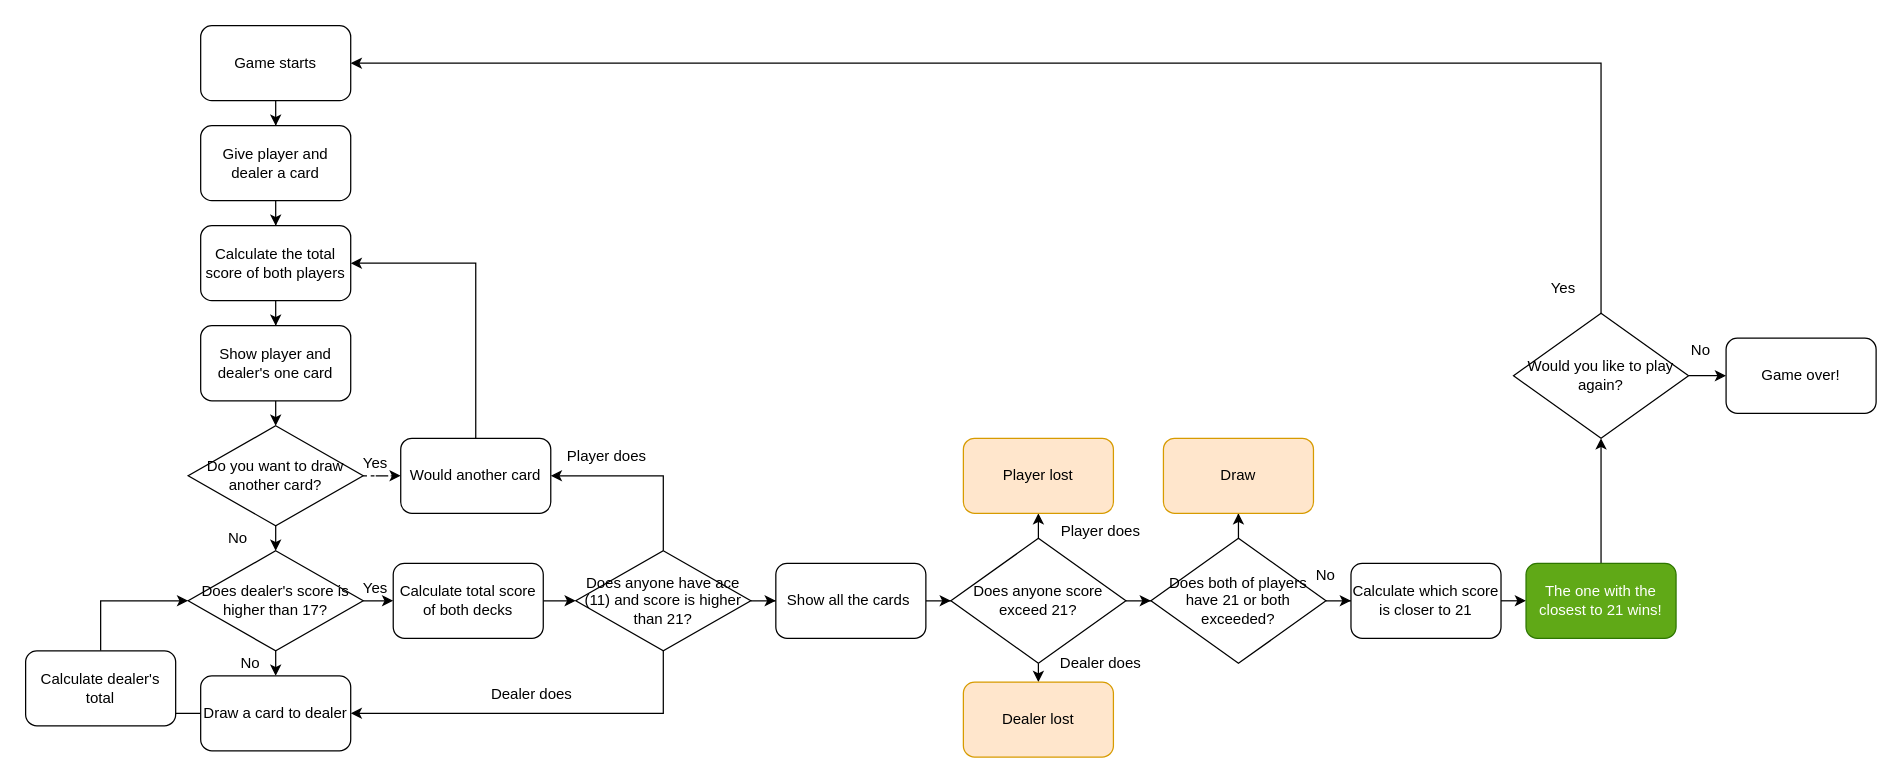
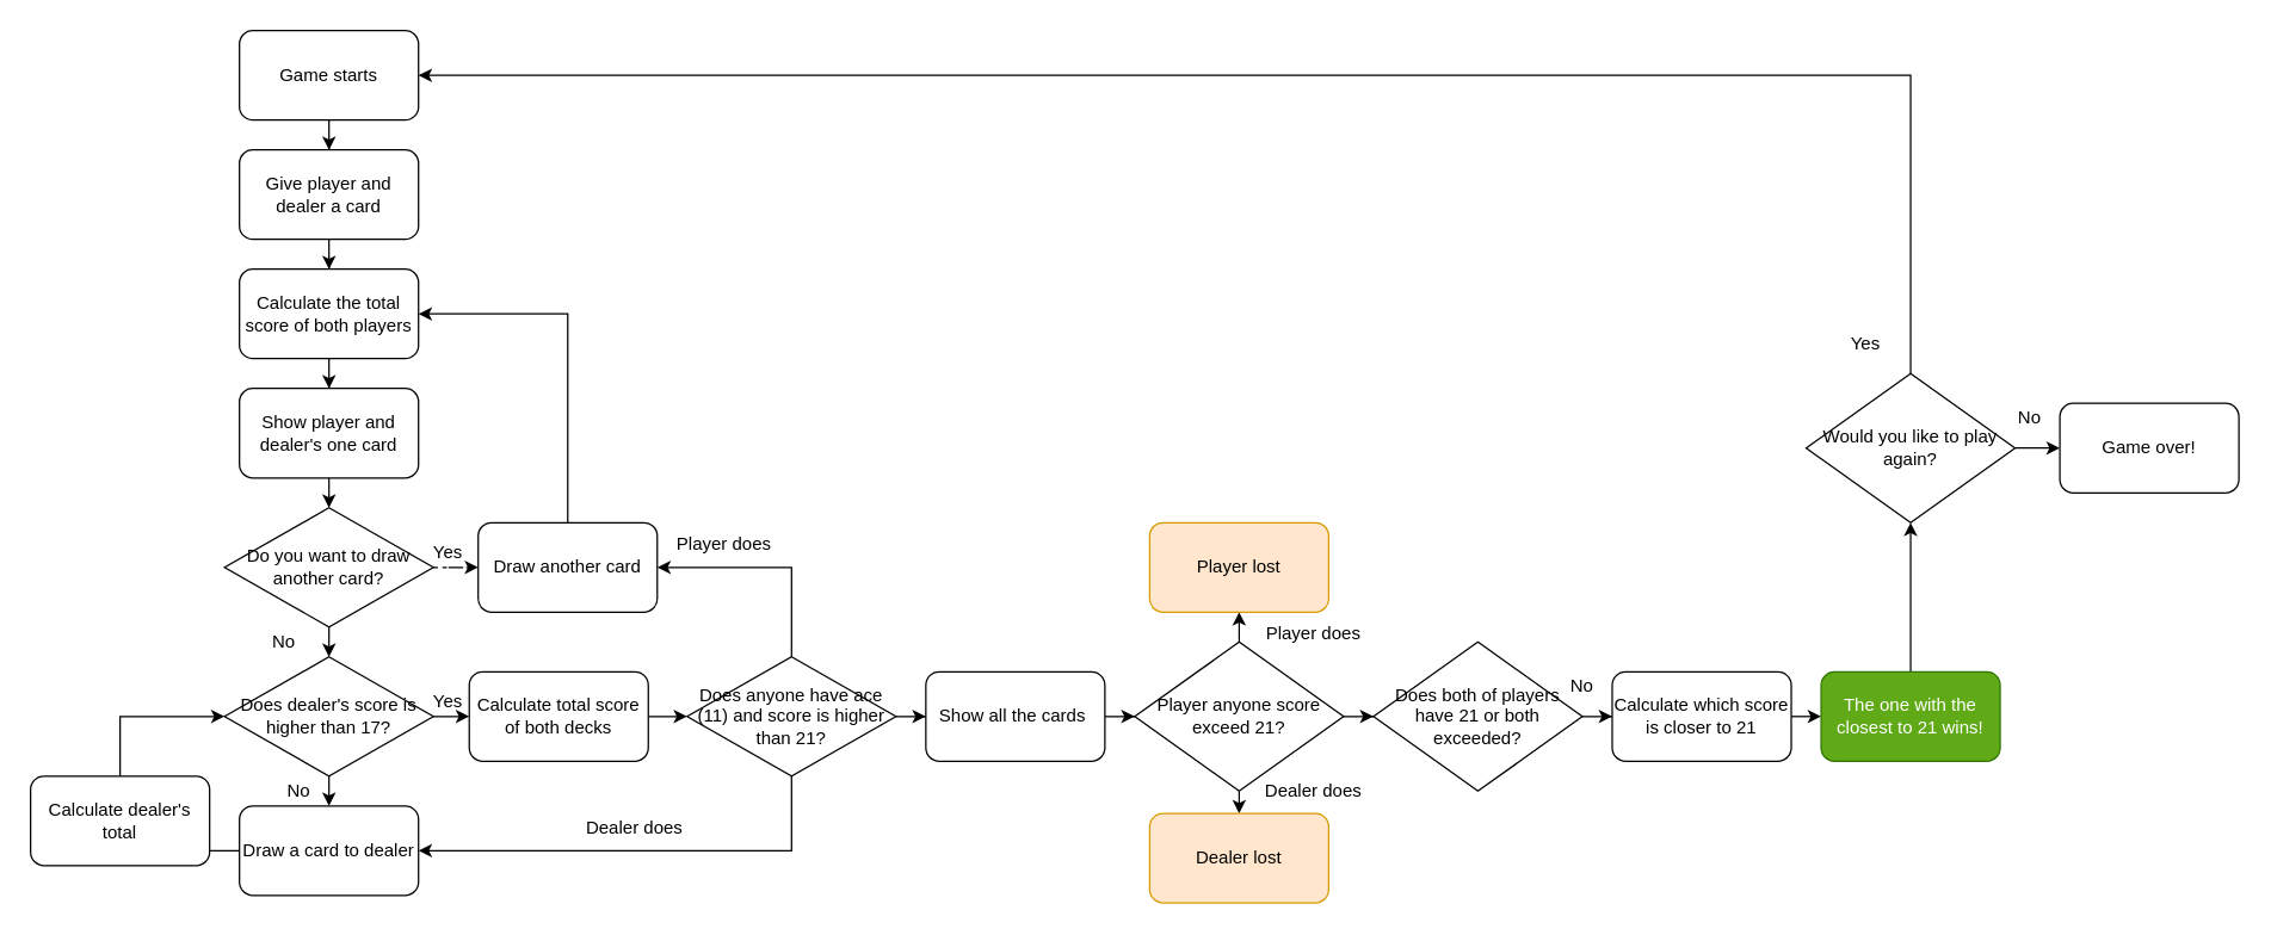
  <mxCell id="0" />
  <mxCell id="1" parent="0" />
  <mxCell id="2" style="edgeStyle=orthogonalEdgeStyle;rounded=0;orthogonalLoop=1;jettySize=auto;html=1;entryX=0.5;entryY=0;entryDx=0;entryDy=0;" edge="1" parent="1" source="3" target="5"><mxGeometry relative="1" as="geometry" /></mxCell>
  <mxCell id="3" value="Game starts&lt;br&gt;" style="rounded=1;whiteSpace=wrap;html=1;" vertex="1" parent="1"><mxGeometry x="160" y="20" width="120" height="60" as="geometry" /></mxCell>
  <mxCell id="4" style="edgeStyle=orthogonalEdgeStyle;rounded=0;orthogonalLoop=1;jettySize=auto;html=1;entryX=0.5;entryY=0;entryDx=0;entryDy=0;" edge="1" parent="1" source="5" target="8"><mxGeometry relative="1" as="geometry" /></mxCell>
  <mxCell id="5" value="Give player and dealer a card" style="rounded=1;whiteSpace=wrap;html=1;" vertex="1" parent="1"><mxGeometry x="160" y="100" width="120" height="60" as="geometry" /></mxCell>
  <mxCell id="6" style="edgeStyle=orthogonalEdgeStyle;rounded=0;orthogonalLoop=1;jettySize=auto;html=1;exitX=0.5;exitY=1;exitDx=0;exitDy=0;entryX=0.5;entryY=0;entryDx=0;entryDy=0;" edge="1" parent="1" target="11"><mxGeometry relative="1" as="geometry"><mxPoint x="220" y="320" as="sourcePoint" /></mxGeometry></mxCell>
  <mxCell id="7" style="edgeStyle=orthogonalEdgeStyle;rounded=0;orthogonalLoop=1;jettySize=auto;html=1;entryX=0.5;entryY=0;entryDx=0;entryDy=0;" edge="1" parent="1" source="8" target="16"><mxGeometry relative="1" as="geometry" /></mxCell>
  <mxCell id="8" value="Calculate the total score of both players" style="rounded=1;whiteSpace=wrap;html=1;" vertex="1" parent="1"><mxGeometry x="160" y="180" width="120" height="60" as="geometry" /></mxCell>
  <mxCell id="9" style="edgeStyle=orthogonalEdgeStyle;rounded=0;orthogonalLoop=1;jettySize=auto;html=1;entryX=0;entryY=0.5;entryDx=0;entryDy=0;dashed=1;" edge="1" parent="1" source="11" target="14"><mxGeometry relative="1" as="geometry" /></mxCell>
  <mxCell id="10" style="edgeStyle=orthogonalEdgeStyle;rounded=0;orthogonalLoop=1;jettySize=auto;html=1;" edge="1" parent="1" source="11"><mxGeometry relative="1" as="geometry"><mxPoint x="220" y="440" as="targetPoint" /></mxGeometry></mxCell>
  <mxCell id="11" value="Do you want to draw another card?" style="rhombus;whiteSpace=wrap;html=1;" vertex="1" parent="1"><mxGeometry x="150" y="340" width="140" height="80" as="geometry" /></mxCell>
  <mxCell id="12" value="Yes" style="text;html=1;strokeColor=none;fillColor=none;align=center;verticalAlign=middle;whiteSpace=wrap;rounded=0;" vertex="1" parent="1"><mxGeometry x="280" y="360" width="40" height="20" as="geometry" /></mxCell>
  <mxCell id="13" style="edgeStyle=orthogonalEdgeStyle;rounded=0;orthogonalLoop=1;jettySize=auto;html=1;entryX=1;entryY=0.5;entryDx=0;entryDy=0;" edge="1" parent="1" source="14" target="8"><mxGeometry relative="1" as="geometry"><mxPoint x="390" y="210" as="targetPoint" /><Array as="points"><mxPoint x="380" y="210" /></Array></mxGeometry></mxCell>
- <mxCell id="14" value="Would another card" style="rounded=1;whiteSpace=wrap;html=1;" vertex="1" parent="1"><mxGeometry x="320" y="350" width="120" height="60" as="geometry" /></mxCell>
+ <mxCell id="14" value="Draw another card" style="rounded=1;whiteSpace=wrap;html=1;" vertex="1" parent="1"><mxGeometry x="320" y="350" width="120" height="60" as="geometry" /></mxCell>
  <mxCell id="15" value="No" style="text;html=1;strokeColor=none;fillColor=none;align=center;verticalAlign=middle;whiteSpace=wrap;rounded=0;" vertex="1" parent="1"><mxGeometry x="170" y="420" width="40" height="20" as="geometry" /></mxCell>
  <mxCell id="16" value="Show player and dealer's one card" style="rounded=1;whiteSpace=wrap;html=1;" vertex="1" parent="1"><mxGeometry x="160" y="260" width="120" height="60" as="geometry" /></mxCell>
  <mxCell id="17" style="edgeStyle=orthogonalEdgeStyle;rounded=0;orthogonalLoop=1;jettySize=auto;html=1;" edge="1" parent="1" source="19"><mxGeometry relative="1" as="geometry"><mxPoint x="220" y="540" as="targetPoint" /></mxGeometry></mxCell>
  <mxCell id="18" style="edgeStyle=orthogonalEdgeStyle;rounded=0;orthogonalLoop=1;jettySize=auto;html=1;entryX=0;entryY=0.5;entryDx=0;entryDy=0;" edge="1" parent="1" source="19" target="27"><mxGeometry relative="1" as="geometry"><mxPoint x="310" y="480" as="targetPoint" /></mxGeometry></mxCell>
  <mxCell id="19" value="Does dealer's score is higher than 17?" style="rhombus;whiteSpace=wrap;html=1;" vertex="1" parent="1"><mxGeometry x="150" y="440" width="140" height="80" as="geometry" /></mxCell>
  <mxCell id="20" value="No" style="text;html=1;strokeColor=none;fillColor=none;align=center;verticalAlign=middle;whiteSpace=wrap;rounded=0;" vertex="1" parent="1"><mxGeometry x="180" y="520" width="40" height="20" as="geometry" /></mxCell>
  <mxCell id="21" style="edgeStyle=orthogonalEdgeStyle;rounded=0;orthogonalLoop=1;jettySize=auto;html=1;entryX=0.5;entryY=1;entryDx=0;entryDy=0;" edge="1" parent="1" source="22" target="24"><mxGeometry relative="1" as="geometry"><mxPoint x="140" y="570" as="targetPoint" /><Array as="points"><mxPoint x="80" y="570" /></Array></mxGeometry></mxCell>
  <mxCell id="22" value="Draw a card to dealer" style="rounded=1;whiteSpace=wrap;html=1;" vertex="1" parent="1"><mxGeometry x="160" y="540" width="120" height="60" as="geometry" /></mxCell>
  <mxCell id="23" style="edgeStyle=orthogonalEdgeStyle;rounded=0;orthogonalLoop=1;jettySize=auto;html=1;entryX=0;entryY=0.5;entryDx=0;entryDy=0;" edge="1" parent="1" source="24" target="19"><mxGeometry relative="1" as="geometry"><Array as="points"><mxPoint x="80" y="480" /></Array></mxGeometry></mxCell>
  <mxCell id="24" value="Calculate dealer's total" style="rounded=1;whiteSpace=wrap;html=1;" vertex="1" parent="1"><mxGeometry x="20" y="520" width="120" height="60" as="geometry" /></mxCell>
  <mxCell id="25" value="Yes" style="text;html=1;strokeColor=none;fillColor=none;align=center;verticalAlign=middle;whiteSpace=wrap;rounded=0;" vertex="1" parent="1"><mxGeometry x="280" y="460" width="40" height="20" as="geometry" /></mxCell>
  <mxCell id="26" style="edgeStyle=orthogonalEdgeStyle;rounded=0;orthogonalLoop=1;jettySize=auto;html=1;entryX=0;entryY=0.5;entryDx=0;entryDy=0;" edge="1" parent="1" source="27" target="31"><mxGeometry relative="1" as="geometry" /></mxCell>
  <mxCell id="27" value="Calculate total score of both decks" style="rounded=1;whiteSpace=wrap;html=1;" vertex="1" parent="1"><mxGeometry x="314" y="450" width="120" height="60" as="geometry" /></mxCell>
  <mxCell id="28" style="edgeStyle=orthogonalEdgeStyle;rounded=0;orthogonalLoop=1;jettySize=auto;html=1;entryX=1;entryY=0.5;entryDx=0;entryDy=0;" edge="1" parent="1" source="31" target="14"><mxGeometry relative="1" as="geometry"><mxPoint x="530" y="390" as="targetPoint" /><Array as="points"><mxPoint x="530" y="380" /></Array></mxGeometry></mxCell>
  <mxCell id="29" style="edgeStyle=orthogonalEdgeStyle;rounded=0;orthogonalLoop=1;jettySize=auto;html=1;entryX=1;entryY=0.5;entryDx=0;entryDy=0;" edge="1" parent="1" source="31" target="22"><mxGeometry relative="1" as="geometry"><Array as="points"><mxPoint x="530" y="570" /></Array></mxGeometry></mxCell>
  <mxCell id="30" style="edgeStyle=orthogonalEdgeStyle;rounded=0;orthogonalLoop=1;jettySize=auto;html=1;entryX=0;entryY=0.5;entryDx=0;entryDy=0;" edge="1" parent="1" source="31" target="35"><mxGeometry relative="1" as="geometry" /></mxCell>
  <mxCell id="31" value="Does anyone have ace (11) and score is higher than 21?" style="rhombus;whiteSpace=wrap;html=1;" vertex="1" parent="1"><mxGeometry x="460" y="440" width="140" height="80" as="geometry" /></mxCell>
  <mxCell id="32" value="Player does" style="text;html=1;strokeColor=none;fillColor=none;align=center;verticalAlign=middle;whiteSpace=wrap;rounded=0;" vertex="1" parent="1"><mxGeometry x="440" y="350" width="90" height="30" as="geometry" /></mxCell>
  <mxCell id="33" value="Dealer does" style="text;html=1;strokeColor=none;fillColor=none;align=center;verticalAlign=middle;whiteSpace=wrap;rounded=0;" vertex="1" parent="1"><mxGeometry x="380" y="540" width="90" height="30" as="geometry" /></mxCell>
  <mxCell id="34" style="edgeStyle=orthogonalEdgeStyle;rounded=0;orthogonalLoop=1;jettySize=auto;html=1;entryX=0;entryY=0.5;entryDx=0;entryDy=0;" edge="1" parent="1" source="35" target="39"><mxGeometry relative="1" as="geometry"><mxPoint x="760" y="480" as="targetPoint" /></mxGeometry></mxCell>
  <mxCell id="35" value="Show all the cards&amp;nbsp;" style="rounded=1;whiteSpace=wrap;html=1;" vertex="1" parent="1"><mxGeometry x="620" y="450" width="120" height="60" as="geometry" /></mxCell>
  <mxCell id="36" style="edgeStyle=orthogonalEdgeStyle;rounded=0;orthogonalLoop=1;jettySize=auto;html=1;exitX=0.5;exitY=0;exitDx=0;exitDy=0;entryX=0.5;entryY=1;entryDx=0;entryDy=0;" edge="1" parent="1" source="39" target="40"><mxGeometry relative="1" as="geometry" /></mxCell>
  <mxCell id="37" style="edgeStyle=orthogonalEdgeStyle;rounded=0;orthogonalLoop=1;jettySize=auto;html=1;exitX=0.5;exitY=1;exitDx=0;exitDy=0;entryX=0.5;entryY=0;entryDx=0;entryDy=0;" edge="1" parent="1" source="39" target="41"><mxGeometry relative="1" as="geometry" /></mxCell>
  <mxCell id="38" style="edgeStyle=orthogonalEdgeStyle;rounded=0;orthogonalLoop=1;jettySize=auto;html=1;entryX=0;entryY=0.5;entryDx=0;entryDy=0;" edge="1" parent="1" source="39" target="50"><mxGeometry relative="1" as="geometry" /></mxCell>
- <mxCell id="39" value="Does anyone score exceed 21?" style="rhombus;whiteSpace=wrap;html=1;" vertex="1" parent="1"><mxGeometry x="760" y="430" width="140" height="100" as="geometry" /></mxCell>
+ <mxCell id="39" value="Player anyone score exceed 21?" style="rhombus;whiteSpace=wrap;html=1;" vertex="1" parent="1"><mxGeometry x="760" y="430" width="140" height="100" as="geometry" /></mxCell>
  <mxCell id="40" value="Player lost" style="rounded=1;whiteSpace=wrap;html=1;fillColor=#ffe6cc;strokeColor=#d79b00;" vertex="1" parent="1"><mxGeometry x="770" y="350" width="120" height="60" as="geometry" /></mxCell>
  <mxCell id="41" value="Dealer lost" style="rounded=1;whiteSpace=wrap;html=1;fillColor=#ffe6cc;strokeColor=#d79b00;" vertex="1" parent="1"><mxGeometry x="770" y="545" width="120" height="60" as="geometry" /></mxCell>
  <mxCell id="42" value="Player does" style="text;html=1;strokeColor=none;fillColor=none;align=center;verticalAlign=middle;whiteSpace=wrap;rounded=0;" vertex="1" parent="1"><mxGeometry x="830" y="410" width="100" height="30" as="geometry" /></mxCell>
  <mxCell id="43" value="Dealer does" style="text;html=1;strokeColor=none;fillColor=none;align=center;verticalAlign=middle;whiteSpace=wrap;rounded=0;" vertex="1" parent="1"><mxGeometry x="830" y="515" width="100" height="30" as="geometry" /></mxCell>
  <mxCell id="44" style="edgeStyle=orthogonalEdgeStyle;rounded=0;orthogonalLoop=1;jettySize=auto;html=1;exitX=1;exitY=0.5;exitDx=0;exitDy=0;entryX=0;entryY=0.5;entryDx=0;entryDy=0;" edge="1" parent="1" source="45"><mxGeometry relative="1" as="geometry"><mxPoint x="1220" y="480" as="targetPoint" /></mxGeometry></mxCell>
  <mxCell id="45" value="Calculate which score is closer to 21" style="rounded=1;whiteSpace=wrap;html=1;" vertex="1" parent="1"><mxGeometry x="1080" y="450" width="120" height="60" as="geometry" /></mxCell>
  <mxCell id="46" style="edgeStyle=orthogonalEdgeStyle;rounded=0;orthogonalLoop=1;jettySize=auto;html=1;entryX=0.5;entryY=1;entryDx=0;entryDy=0;" edge="1" parent="1" source="47" target="55"><mxGeometry relative="1" as="geometry" /></mxCell>
  <mxCell id="47" value="The one with the closest to 21 wins!" style="rounded=1;whiteSpace=wrap;html=1;fillColor=#60a917;fontColor=#ffffff;strokeColor=#2D7600;" vertex="1" parent="1"><mxGeometry x="1220" y="450" width="120" height="60" as="geometry" /></mxCell>
  <mxCell id="48" style="edgeStyle=orthogonalEdgeStyle;rounded=0;orthogonalLoop=1;jettySize=auto;html=1;entryX=0;entryY=0.5;entryDx=0;entryDy=0;" edge="1" parent="1" source="50" target="45"><mxGeometry relative="1" as="geometry" /></mxCell>
- <mxCell id="49" style="edgeStyle=orthogonalEdgeStyle;rounded=0;orthogonalLoop=1;jettySize=auto;html=1;entryX=0.5;entryY=1;entryDx=0;entryDy=0;" edge="1" parent="1" source="50" target="52"><mxGeometry relative="1" as="geometry" /></mxCell>
  <mxCell id="50" value="Does both of players have 21 or both exceeded?" style="rhombus;whiteSpace=wrap;html=1;" vertex="1" parent="1"><mxGeometry x="920" y="430" width="140" height="100" as="geometry" /></mxCell>
  <mxCell id="51" value="No" style="text;html=1;strokeColor=none;fillColor=none;align=center;verticalAlign=middle;whiteSpace=wrap;rounded=0;" vertex="1" parent="1"><mxGeometry x="1040" y="450" width="40" height="20" as="geometry" /></mxCell>
- <mxCell id="52" value="Draw" style="rounded=1;whiteSpace=wrap;html=1;fillColor=#ffe6cc;strokeColor=#d79b00;" vertex="1" parent="1"><mxGeometry x="930" y="350" width="120" height="60" as="geometry" /></mxCell>
  <mxCell id="53" style="edgeStyle=orthogonalEdgeStyle;rounded=0;orthogonalLoop=1;jettySize=auto;html=1;entryX=0;entryY=0.5;entryDx=0;entryDy=0;" edge="1" parent="1" source="55" target="56"><mxGeometry relative="1" as="geometry" /></mxCell>
  <mxCell id="54" style="edgeStyle=orthogonalEdgeStyle;rounded=0;orthogonalLoop=1;jettySize=auto;html=1;entryX=1;entryY=0.5;entryDx=0;entryDy=0;" edge="1" parent="1" source="55" target="3"><mxGeometry relative="1" as="geometry"><mxPoint x="1280" y="80" as="targetPoint" /><Array as="points"><mxPoint x="1280" y="50" /></Array></mxGeometry></mxCell>
  <mxCell id="55" value="Would you like to play again?" style="rhombus;whiteSpace=wrap;html=1;" vertex="1" parent="1"><mxGeometry x="1210" y="250" width="140" height="100" as="geometry" /></mxCell>
  <mxCell id="56" value="Game over!" style="rounded=1;whiteSpace=wrap;html=1;" vertex="1" parent="1"><mxGeometry x="1380" y="270" width="120" height="60" as="geometry" /></mxCell>
  <mxCell id="57" value="No" style="text;html=1;strokeColor=none;fillColor=none;align=center;verticalAlign=middle;whiteSpace=wrap;rounded=0;" vertex="1" parent="1"><mxGeometry x="1340" y="270" width="40" height="20" as="geometry" /></mxCell>
  <mxCell id="58" value="Yes" style="text;html=1;strokeColor=none;fillColor=none;align=center;verticalAlign=middle;whiteSpace=wrap;rounded=0;" vertex="1" parent="1"><mxGeometry x="1230" y="220" width="40" height="20" as="geometry" /></mxCell>
